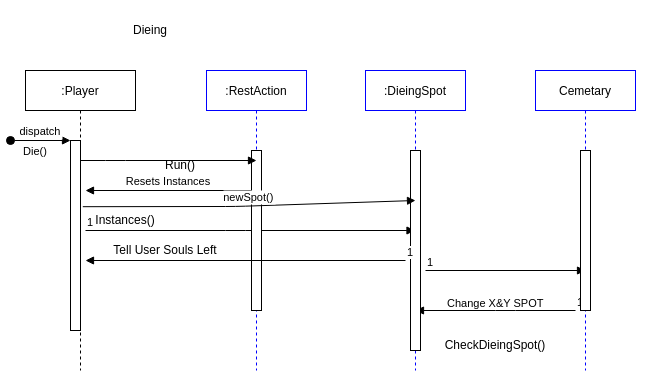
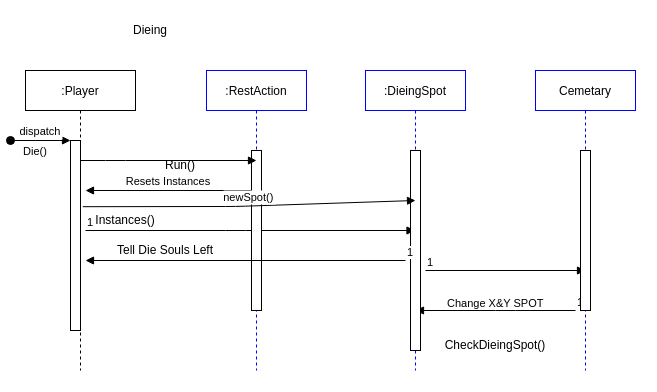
  <mxCell id="0" />
  <mxCell id="1" parent="0" />
  <mxCell id="2" value="Change X&amp;amp;Y SPOT" style="endArrow=block;endFill=1;html=1;edgeStyle=orthogonalEdgeStyle;align=left;verticalAlign=top;" edge="1" parent="1"><mxGeometry x="0.625" y="-20" relative="1" as="geometry"><mxPoint x="570" y="310" as="sourcePoint" /><mxPoint x="410" y="310" as="targetPoint" /><mxPoint as="offset" /><Array as="points"><mxPoint x="500" y="310" /><mxPoint x="500" y="310" /></Array></mxGeometry></mxCell>
  <mxCell id="3" value="1" style="edgeLabel;resizable=0;html=1;align=left;verticalAlign=bottom;" connectable="0" vertex="1" parent="2"><mxGeometry x="-1" relative="1" as="geometry" /></mxCell>
  <mxCell id="4" value=":Player" style="shape=umlLifeline;perimeter=lifelinePerimeter;container=1;collapsible=0;recursiveResize=0;rounded=0;shadow=0;strokeWidth=1;" parent="1" vertex="1"><mxGeometry x="20" y="70" width="110" height="300" as="geometry" /></mxCell>
  <mxCell id="5" value="" style="points=[];perimeter=orthogonalPerimeter;rounded=0;shadow=0;strokeWidth=1;" parent="4" vertex="1"><mxGeometry x="45" y="70" width="10" height="190" as="geometry" /></mxCell>
  <mxCell id="6" value="dispatch" style="verticalAlign=bottom;startArrow=oval;endArrow=block;startSize=8;shadow=0;strokeWidth=1;" parent="4" target="5" edge="1"><mxGeometry relative="1" as="geometry"><mxPoint x="-15" y="70" as="sourcePoint" /></mxGeometry></mxCell>
  <mxCell id="7" value="" style="endArrow=block;endFill=1;html=1;edgeStyle=orthogonalEdgeStyle;align=left;verticalAlign=top;" edge="1" parent="4" target="13"><mxGeometry x="-1" relative="1" as="geometry"><mxPoint x="60" y="160" as="sourcePoint" /><mxPoint x="220" y="160" as="targetPoint" /><Array as="points"><mxPoint x="210" y="160" /><mxPoint x="210" y="160" /></Array></mxGeometry></mxCell>
  <mxCell id="8" value="1" style="edgeLabel;resizable=0;html=1;align=left;verticalAlign=bottom;" connectable="0" vertex="1" parent="7"><mxGeometry x="-1" relative="1" as="geometry" /></mxCell>
  <mxCell id="9" value=":RestAction" style="shape=umlLifeline;perimeter=lifelinePerimeter;container=1;collapsible=0;recursiveResize=0;rounded=0;shadow=0;strokeWidth=1;strokeColor=#0000FF;" parent="1" vertex="1"><mxGeometry x="201" y="70" width="100" height="300" as="geometry" /></mxCell>
  <mxCell id="10" value="" style="points=[];perimeter=orthogonalPerimeter;rounded=0;shadow=0;strokeWidth=1;" parent="9" vertex="1"><mxGeometry x="45" y="80" width="10" height="160" as="geometry" /></mxCell>
  <mxCell id="11" value="Die()" style="verticalAlign=bottom;endArrow=block;shadow=0;strokeWidth=1;" parent="1" source="5" edge="1"><mxGeometry x="-1" y="-45" relative="1" as="geometry"><mxPoint x="175" y="150" as="sourcePoint" /><mxPoint x="251" y="160" as="targetPoint" /><Array as="points"><mxPoint x="110" y="160" /></Array><mxPoint x="-45" y="-45" as="offset" /></mxGeometry></mxCell>
  <mxCell id="12" value="Resets Instances" style="verticalAlign=bottom;endArrow=block;entryX=1;entryY=0;shadow=0;strokeWidth=1;" parent="1" source="10" edge="1"><mxGeometry relative="1" as="geometry"><mxPoint x="140" y="190" as="sourcePoint" /><mxPoint x="80" y="190" as="targetPoint" /></mxGeometry></mxCell>
  <mxCell id="13" value=":DieingSpot" style="shape=umlLifeline;perimeter=lifelinePerimeter;container=1;collapsible=0;recursiveResize=0;rounded=0;shadow=0;strokeWidth=1;strokeColor=#0000FF;" vertex="1" parent="1"><mxGeometry x="360" y="70" width="100" height="300" as="geometry" /></mxCell>
  <mxCell id="14" value="" style="points=[];perimeter=orthogonalPerimeter;rounded=0;shadow=0;strokeWidth=1;" vertex="1" parent="13"><mxGeometry x="45" y="80" width="10" height="200" as="geometry" /></mxCell>
  <mxCell id="15" value="" style="endArrow=block;endFill=1;html=1;edgeStyle=orthogonalEdgeStyle;align=left;verticalAlign=top;" edge="1" parent="13"><mxGeometry x="0.25" y="-40" relative="1" as="geometry"><mxPoint x="60" y="200" as="sourcePoint" /><mxPoint x="220" y="200" as="targetPoint" /><mxPoint as="offset" /></mxGeometry></mxCell>
  <mxCell id="16" value="1" style="edgeLabel;resizable=0;html=1;align=left;verticalAlign=bottom;" connectable="0" vertex="1" parent="15"><mxGeometry x="-1" relative="1" as="geometry" /></mxCell>
  <mxCell id="17" value="Cemetary" style="shape=umlLifeline;perimeter=lifelinePerimeter;container=1;collapsible=0;recursiveResize=0;rounded=0;shadow=0;strokeWidth=1;strokeColor=#0000FF;" vertex="1" parent="1"><mxGeometry x="530" y="70" width="100" height="300" as="geometry" /></mxCell>
  <mxCell id="18" value="" style="points=[];perimeter=orthogonalPerimeter;rounded=0;shadow=0;strokeWidth=1;" vertex="1" parent="17"><mxGeometry x="45" y="80" width="10" height="160" as="geometry" /></mxCell>
  <mxCell id="19" value="Dieing" style="text;html=1;strokeColor=none;fillColor=none;align=center;verticalAlign=middle;whiteSpace=wrap;rounded=0;" vertex="1" parent="1"><mxGeometry x="125" y="20" width="40" height="20" as="geometry" /></mxCell>
  <mxCell id="20" value="Run()" style="text;html=1;strokeColor=none;fillColor=none;align=center;verticalAlign=middle;whiteSpace=wrap;rounded=0;" vertex="1" parent="1"><mxGeometry x="155" y="155" width="40" height="20" as="geometry" /></mxCell>
  <mxCell id="21" value="Instances()" style="text;html=1;strokeColor=none;fillColor=none;align=center;verticalAlign=middle;whiteSpace=wrap;rounded=0;" vertex="1" parent="1"><mxGeometry x="100" y="210" width="40" height="20" as="geometry" /></mxCell>
  <mxCell id="22" value="" style="endArrow=block;endFill=1;html=1;edgeStyle=orthogonalEdgeStyle;align=left;verticalAlign=top;" edge="1" parent="1"><mxGeometry x="-1" relative="1" as="geometry"><mxPoint x="400" y="260" as="sourcePoint" /><mxPoint x="80" y="260" as="targetPoint" /></mxGeometry></mxCell>
  <mxCell id="23" value="1" style="edgeLabel;resizable=0;html=1;align=left;verticalAlign=bottom;" connectable="0" vertex="1" parent="22"><mxGeometry x="-1" relative="1" as="geometry" /></mxCell>
- <mxCell id="24" value="Tell User Souls Left" style="text;html=1;strokeColor=none;fillColor=none;align=center;verticalAlign=middle;whiteSpace=wrap;rounded=0;" vertex="1" parent="1"><mxGeometry x="100" y="240" width="120" height="20" as="geometry" /></mxCell>
+ <mxCell id="24" value="Tell Die Souls Left" style="text;html=1;strokeColor=none;fillColor=none;align=center;verticalAlign=middle;whiteSpace=wrap;rounded=0;" vertex="1" parent="1"><mxGeometry x="100" y="240" width="120" height="20" as="geometry" /></mxCell>
  <mxCell id="25" value="newSpot()" style="verticalAlign=bottom;endArrow=block;shadow=0;strokeWidth=1;exitX=0.521;exitY=0.454;exitDx=0;exitDy=0;exitPerimeter=0;" edge="1" parent="1" source="4"><mxGeometry relative="1" as="geometry"><mxPoint x="256" y="200" as="sourcePoint" /><mxPoint x="410" y="200" as="targetPoint" /><Array as="points"><mxPoint x="230" y="206" /></Array></mxGeometry></mxCell>
  <mxCell id="26" value="CheckDieingSpot()" style="text;html=1;strokeColor=none;fillColor=none;align=center;verticalAlign=middle;whiteSpace=wrap;rounded=0;" vertex="1" parent="1"><mxGeometry x="470" y="335" width="40" height="20" as="geometry" /></mxCell>
